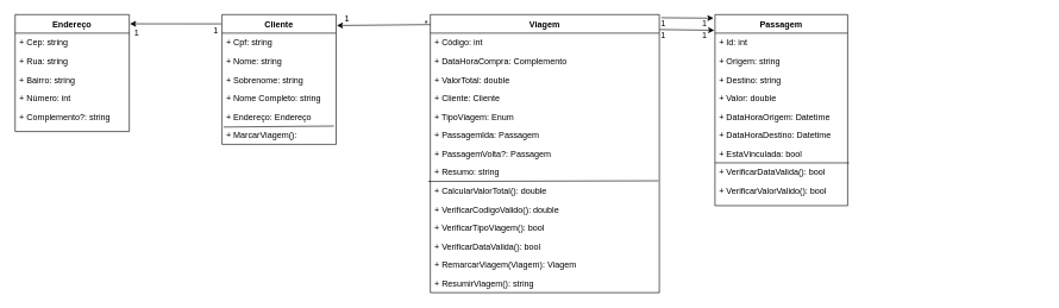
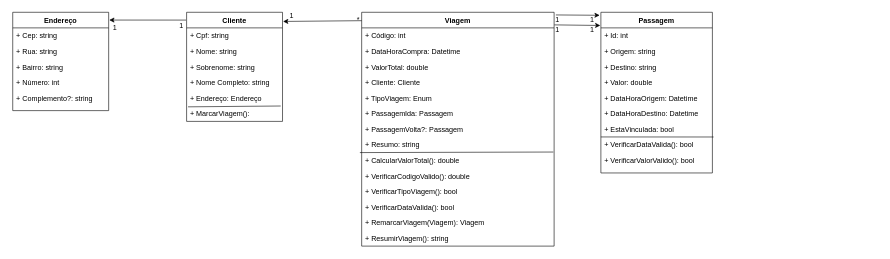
  <mxCell id="0" />
  <mxCell id="1" parent="0" />
  <mxCell id="2" value="Viagem" style="swimlane;fontStyle=1;align=center;verticalAlign=top;childLayout=stackLayout;horizontal=1;startSize=26;horizontalStack=0;resizeParent=1;resizeLast=0;collapsible=1;marginBottom=0;rounded=0;shadow=0;strokeWidth=1;" parent="1" vertex="1"><mxGeometry x="602" y="20" width="321" height="390" as="geometry"><mxRectangle x="550" y="140" width="160" height="26" as="alternateBounds" /></mxGeometry></mxCell>
  <mxCell id="3" value="+ Código: int" style="text;align=left;verticalAlign=top;spacingLeft=4;spacingRight=4;overflow=hidden;rotatable=0;points=[[0,0.5],[1,0.5]];portConstraint=eastwest;" parent="2" vertex="1"><mxGeometry y="26" width="321" height="26" as="geometry" /></mxCell>
- <mxCell id="4" value="+ DataHoraCompra: Complemento" style="text;align=left;verticalAlign=top;spacingLeft=4;spacingRight=4;overflow=hidden;rotatable=0;points=[[0,0.5],[1,0.5]];portConstraint=eastwest;rounded=0;shadow=0;html=0;" parent="2" vertex="1"><mxGeometry y="52" width="321" height="26" as="geometry" /></mxCell>
+ <mxCell id="4" value="+ DataHoraCompra: Datetime" style="text;align=left;verticalAlign=top;spacingLeft=4;spacingRight=4;overflow=hidden;rotatable=0;points=[[0,0.5],[1,0.5]];portConstraint=eastwest;rounded=0;shadow=0;html=0;" parent="2" vertex="1"><mxGeometry y="52" width="321" height="26" as="geometry" /></mxCell>
  <mxCell id="5" value="+ ValorTotal: double" style="text;align=left;verticalAlign=top;spacingLeft=4;spacingRight=4;overflow=hidden;rotatable=0;points=[[0,0.5],[1,0.5]];portConstraint=eastwest;rounded=0;shadow=0;html=0;" parent="2" vertex="1"><mxGeometry y="78" width="321" height="26" as="geometry" /></mxCell>
  <mxCell id="6" value="+ Cliente: Cliente" style="text;align=left;verticalAlign=top;spacingLeft=4;spacingRight=4;overflow=hidden;rotatable=0;points=[[0,0.5],[1,0.5]];portConstraint=eastwest;rounded=0;shadow=0;html=0;" parent="2" vertex="1"><mxGeometry y="104" width="321" height="26" as="geometry" /></mxCell>
  <mxCell id="7" value="+ TipoViagem: Enum" style="text;align=left;verticalAlign=top;spacingLeft=4;spacingRight=4;overflow=hidden;rotatable=0;points=[[0,0.5],[1,0.5]];portConstraint=eastwest;rounded=0;shadow=0;html=0;" parent="2" vertex="1"><mxGeometry y="130" width="321" height="26" as="geometry" /></mxCell>
  <mxCell id="8" value="+ PassagemIda: Passagem" style="text;align=left;verticalAlign=top;spacingLeft=4;spacingRight=4;overflow=hidden;rotatable=0;points=[[0,0.5],[1,0.5]];portConstraint=eastwest;rounded=0;shadow=0;html=0;" parent="2" vertex="1"><mxGeometry y="156" width="321" height="26" as="geometry" /></mxCell>
  <mxCell id="9" value="+ PassagemVolta?: Passagem" style="text;align=left;verticalAlign=top;spacingLeft=4;spacingRight=4;overflow=hidden;rotatable=0;points=[[0,0.5],[1,0.5]];portConstraint=eastwest;rounded=0;shadow=0;html=0;" parent="2" vertex="1"><mxGeometry y="182" width="321" height="26" as="geometry" /></mxCell>
  <mxCell id="10" value="+ Resumo: string" style="text;align=left;verticalAlign=top;spacingLeft=4;spacingRight=4;overflow=hidden;rotatable=0;points=[[0,0.5],[1,0.5]];portConstraint=eastwest;rounded=0;shadow=0;html=0;" parent="2" vertex="1"><mxGeometry y="208" width="321" height="26" as="geometry" /></mxCell>
  <mxCell id="11" value="+ CalcularValorTotal(): double" style="text;align=left;verticalAlign=top;spacingLeft=4;spacingRight=4;overflow=hidden;rotatable=0;points=[[0,0.5],[1,0.5]];portConstraint=eastwest;rounded=0;shadow=0;html=0;" parent="2" vertex="1"><mxGeometry y="234" width="321" height="26" as="geometry" /></mxCell>
  <mxCell id="12" value="" style="endArrow=none;html=1;rounded=0;entryX=0.996;entryY=0.965;entryDx=0;entryDy=0;entryPerimeter=0;" parent="2" target="10" edge="1"><mxGeometry y="234" width="50" height="50" relative="1" as="geometry"><mxPoint x="-3" y="234" as="sourcePoint" /><mxPoint x="195" y="234" as="targetPoint" /></mxGeometry></mxCell>
  <mxCell id="13" value="+ VerificarCodigoValido(): double" style="text;align=left;verticalAlign=top;spacingLeft=4;spacingRight=4;overflow=hidden;rotatable=0;points=[[0,0.5],[1,0.5]];portConstraint=eastwest;rounded=0;shadow=0;html=0;" parent="2" vertex="1"><mxGeometry y="260" width="321" height="26" as="geometry" /></mxCell>
  <mxCell id="14" value="+ VerificarTipoViagem(): bool" style="text;align=left;verticalAlign=top;spacingLeft=4;spacingRight=4;overflow=hidden;rotatable=0;points=[[0,0.5],[1,0.5]];portConstraint=eastwest;rounded=0;shadow=0;html=0;" parent="2" vertex="1"><mxGeometry y="286" width="321" height="26" as="geometry" /></mxCell>
  <mxCell id="15" value="+ VerificarDataValida(): bool" style="text;align=left;verticalAlign=top;spacingLeft=4;spacingRight=4;overflow=hidden;rotatable=0;points=[[0,0.5],[1,0.5]];portConstraint=eastwest;rounded=0;shadow=0;html=0;" parent="2" vertex="1"><mxGeometry y="312" width="321" height="26" as="geometry" /></mxCell>
  <mxCell id="16" value="+ RemarcarViagem(Viagem): Viagem" style="text;align=left;verticalAlign=top;spacingLeft=4;spacingRight=4;overflow=hidden;rotatable=0;points=[[0,0.5],[1,0.5]];portConstraint=eastwest;rounded=0;shadow=0;html=0;" vertex="1" parent="2"><mxGeometry y="338" width="321" height="26" as="geometry" /></mxCell>
  <mxCell id="17" value="+ ResumirViagem(): string" style="text;align=left;verticalAlign=top;spacingLeft=4;spacingRight=4;overflow=hidden;rotatable=0;points=[[0,0.5],[1,0.5]];portConstraint=eastwest;rounded=0;shadow=0;html=0;" vertex="1" parent="2"><mxGeometry y="364" width="321" height="26" as="geometry" /></mxCell>
  <mxCell id="18" value="Cliente" style="swimlane;fontStyle=1;align=center;verticalAlign=top;childLayout=stackLayout;horizontal=1;startSize=26;horizontalStack=0;resizeParent=1;resizeLast=0;collapsible=1;marginBottom=0;rounded=0;shadow=0;strokeWidth=1;" parent="1" vertex="1"><mxGeometry x="310" y="20" width="160" height="182" as="geometry"><mxRectangle x="230" y="140" width="160" height="26" as="alternateBounds" /></mxGeometry></mxCell>
  <mxCell id="19" value="+ Cpf: string" style="text;align=left;verticalAlign=top;spacingLeft=4;spacingRight=4;overflow=hidden;rotatable=0;points=[[0,0.5],[1,0.5]];portConstraint=eastwest;" parent="18" vertex="1"><mxGeometry y="26" width="160" height="26" as="geometry" /></mxCell>
  <mxCell id="20" value="+ Nome: string" style="text;align=left;verticalAlign=top;spacingLeft=4;spacingRight=4;overflow=hidden;rotatable=0;points=[[0,0.5],[1,0.5]];portConstraint=eastwest;rounded=0;shadow=0;html=0;" parent="18" vertex="1"><mxGeometry y="52" width="160" height="26" as="geometry" /></mxCell>
  <mxCell id="21" value="+ Sobrenome: string" style="text;align=left;verticalAlign=top;spacingLeft=4;spacingRight=4;overflow=hidden;rotatable=0;points=[[0,0.5],[1,0.5]];portConstraint=eastwest;rounded=0;shadow=0;html=0;" parent="18" vertex="1"><mxGeometry y="78" width="160" height="26" as="geometry" /></mxCell>
  <mxCell id="22" value="+ Nome Completo: string" style="text;align=left;verticalAlign=top;spacingLeft=4;spacingRight=4;overflow=hidden;rotatable=0;points=[[0,0.5],[1,0.5]];portConstraint=eastwest;rounded=0;shadow=0;html=0;" parent="18" vertex="1"><mxGeometry y="104" width="160" height="26" as="geometry" /></mxCell>
  <mxCell id="23" value="+ Endereço: Endereço" style="text;align=left;verticalAlign=top;spacingLeft=4;spacingRight=4;overflow=hidden;rotatable=0;points=[[0,0.5],[1,0.5]];portConstraint=eastwest;rounded=0;shadow=0;html=0;" parent="18" vertex="1"><mxGeometry y="130" width="160" height="26" as="geometry" /></mxCell>
  <mxCell id="24" value="+ MarcarViagem():" style="text;align=left;verticalAlign=top;spacingLeft=4;spacingRight=4;overflow=hidden;rotatable=0;points=[[0,0.5],[1,0.5]];portConstraint=eastwest;rounded=0;shadow=0;html=0;" parent="18" vertex="1"><mxGeometry y="156" width="160" height="26" as="geometry" /></mxCell>
  <mxCell id="25" value="" style="endArrow=none;html=1;rounded=0;exitX=0.015;exitY=0.065;exitDx=0;exitDy=0;exitPerimeter=0;entryX=0.981;entryY=0.012;entryDx=0;entryDy=0;entryPerimeter=0;" parent="18" source="24" target="24" edge="1"><mxGeometry width="50" height="50" relative="1" as="geometry"><mxPoint x="224" y="190" as="sourcePoint" /><mxPoint x="274" y="140" as="targetPoint" /></mxGeometry></mxCell>
  <mxCell id="26" value="Endereço" style="swimlane;fontStyle=1;align=center;verticalAlign=top;childLayout=stackLayout;horizontal=1;startSize=26;horizontalStack=0;resizeParent=1;resizeLast=0;collapsible=1;marginBottom=0;rounded=0;shadow=0;strokeWidth=1;" parent="1" vertex="1"><mxGeometry y="20" width="160" height="164" as="geometry" x="20"><mxRectangle x="340" y="380" width="170" height="26" as="alternateBounds" /></mxGeometry></mxCell>
  <mxCell id="27" value="+ Cep: string" style="text;align=left;verticalAlign=top;spacingLeft=4;spacingRight=4;overflow=hidden;rotatable=0;points=[[0,0.5],[1,0.5]];portConstraint=eastwest;" parent="26" vertex="1"><mxGeometry y="26" width="160" height="26" as="geometry" /></mxCell>
  <mxCell id="28" value="+ Rua: string" style="text;align=left;verticalAlign=top;spacingLeft=4;spacingRight=4;overflow=hidden;rotatable=0;points=[[0,0.5],[1,0.5]];portConstraint=eastwest;" parent="26" vertex="1"><mxGeometry y="52" width="160" height="26" as="geometry" /></mxCell>
  <mxCell id="29" value="+ Bairro: string" style="text;align=left;verticalAlign=top;spacingLeft=4;spacingRight=4;overflow=hidden;rotatable=0;points=[[0,0.5],[1,0.5]];portConstraint=eastwest;" parent="26" vertex="1"><mxGeometry y="78" width="160" height="26" as="geometry" /></mxCell>
  <mxCell id="30" value="+ Número: int" style="text;align=left;verticalAlign=top;spacingLeft=4;spacingRight=4;overflow=hidden;rotatable=0;points=[[0,0.5],[1,0.5]];portConstraint=eastwest;" parent="26" vertex="1"><mxGeometry y="104" width="160" height="26" as="geometry" /></mxCell>
  <mxCell id="31" value="+ Complemento?: string" style="text;align=left;verticalAlign=top;spacingLeft=4;spacingRight=4;overflow=hidden;rotatable=0;points=[[0,0.5],[1,0.5]];portConstraint=eastwest;" parent="26" vertex="1"><mxGeometry y="130" width="160" height="26" as="geometry" /></mxCell>
  <mxCell id="32" value="Passagem" style="swimlane;fontStyle=1;align=center;verticalAlign=top;childLayout=stackLayout;horizontal=1;startSize=26;horizontalStack=0;resizeParent=1;resizeLast=0;collapsible=1;marginBottom=0;rounded=0;shadow=0;strokeWidth=1;" parent="1" vertex="1"><mxGeometry x="1001" y="20" width="186" height="268" as="geometry"><mxRectangle x="550" y="140" width="160" height="26" as="alternateBounds" /></mxGeometry></mxCell>
  <mxCell id="33" value="+ Id: int" style="text;align=left;verticalAlign=top;spacingLeft=4;spacingRight=4;overflow=hidden;rotatable=0;points=[[0,0.5],[1,0.5]];portConstraint=eastwest;" parent="32" vertex="1"><mxGeometry y="26" width="186" height="26" as="geometry" /></mxCell>
  <mxCell id="34" value="+ Origem: string" style="text;align=left;verticalAlign=top;spacingLeft=4;spacingRight=4;overflow=hidden;rotatable=0;points=[[0,0.5],[1,0.5]];portConstraint=eastwest;rounded=0;shadow=0;html=0;" parent="32" vertex="1"><mxGeometry y="52" width="186" height="26" as="geometry" /></mxCell>
  <mxCell id="35" value="+ Destino: string" style="text;align=left;verticalAlign=top;spacingLeft=4;spacingRight=4;overflow=hidden;rotatable=0;points=[[0,0.5],[1,0.5]];portConstraint=eastwest;rounded=0;shadow=0;html=0;" parent="32" vertex="1"><mxGeometry y="78" width="186" height="26" as="geometry" /></mxCell>
  <mxCell id="36" value="+ Valor: double" style="text;align=left;verticalAlign=top;spacingLeft=4;spacingRight=4;overflow=hidden;rotatable=0;points=[[0,0.5],[1,0.5]];portConstraint=eastwest;rounded=0;shadow=0;html=0;" parent="32" vertex="1"><mxGeometry y="104" width="186" height="26" as="geometry" /></mxCell>
  <mxCell id="37" value="+ DataHoraOrigem: Datetime" style="text;align=left;verticalAlign=top;spacingLeft=4;spacingRight=4;overflow=hidden;rotatable=0;points=[[0,0.5],[1,0.5]];portConstraint=eastwest;rounded=0;shadow=0;html=0;" parent="32" vertex="1"><mxGeometry y="130" width="186" height="26" as="geometry" /></mxCell>
  <mxCell id="38" value="+ DataHoraDestino: Datetime" style="text;align=left;verticalAlign=top;spacingLeft=4;spacingRight=4;overflow=hidden;rotatable=0;points=[[0,0.5],[1,0.5]];portConstraint=eastwest;rounded=0;shadow=0;html=0;" parent="32" vertex="1"><mxGeometry y="156" width="186" height="26" as="geometry" /></mxCell>
  <mxCell id="39" value="+ EstaVinculada: bool" style="text;align=left;verticalAlign=top;spacingLeft=4;spacingRight=4;overflow=hidden;rotatable=0;points=[[0,0.5],[1,0.5]];portConstraint=eastwest;rounded=0;shadow=0;html=0;" vertex="1" parent="32"><mxGeometry y="182" width="186" height="26" as="geometry" /></mxCell>
  <mxCell id="40" value="+ VerificarDataValida(): bool" style="text;align=left;verticalAlign=top;spacingLeft=4;spacingRight=4;overflow=hidden;rotatable=0;points=[[0,0.5],[1,0.5]];portConstraint=eastwest;rounded=0;shadow=0;html=0;" vertex="1" parent="32"><mxGeometry y="208" width="186" height="26" as="geometry" /></mxCell>
  <mxCell id="41" value="+ VerificarValorValido(): bool" style="text;align=left;verticalAlign=top;spacingLeft=4;spacingRight=4;overflow=hidden;rotatable=0;points=[[0,0.5],[1,0.5]];portConstraint=eastwest;rounded=0;shadow=0;html=0;" vertex="1" parent="32"><mxGeometry y="234" width="186" height="26" as="geometry" /></mxCell>
  <mxCell id="42" value="" style="resizable=0;align=left;verticalAlign=bottom;labelBackgroundColor=none;fontSize=12;" parent="1" connectable="0" vertex="1"><mxGeometry x="400" y="189.235" as="geometry"><mxPoint x="-216" y="-82" as="offset" /></mxGeometry></mxCell>
  <mxCell id="43" value="1" style="resizable=0;align=right;verticalAlign=bottom;labelBackgroundColor=none;fontSize=12;" parent="1" connectable="0" vertex="1"><mxGeometry x="664" y="114" as="geometry"><mxPoint x="-469" y="-60" as="offset" /></mxGeometry></mxCell>
  <mxCell id="44" value="" style="resizable=0;align=right;verticalAlign=bottom;labelBackgroundColor=none;fontSize=12;" parent="1" connectable="0" vertex="1"><mxGeometry x="738" y="196" as="geometry"><mxPoint x="-469" y="-60" as="offset" /></mxGeometry></mxCell>
  <mxCell id="45" value="1" style="resizable=0;align=right;verticalAlign=bottom;labelBackgroundColor=none;fontSize=12;" parent="1" connectable="0" vertex="1"><mxGeometry x="775" y="111" as="geometry"><mxPoint x="-469" y="-60" as="offset" /></mxGeometry></mxCell>
  <mxCell id="46" value="" style="endArrow=classic;html=1;rounded=0;entryX=1.006;entryY=0.079;entryDx=0;entryDy=0;entryPerimeter=0;" parent="1" target="26" edge="1"><mxGeometry width="50" height="50" relative="1" as="geometry"><mxPoint x="309" y="33" as="sourcePoint" /><mxPoint x="184" y="111" as="targetPoint" /></mxGeometry></mxCell>
  <mxCell id="47" value="1" style="resizable=0;align=right;verticalAlign=bottom;labelBackgroundColor=none;fontSize=12;" parent="1" connectable="0" vertex="1"><mxGeometry x="960" y="97" as="geometry"><mxPoint x="-470" y="-63" as="offset" /></mxGeometry></mxCell>
  <mxCell id="48" value="*" style="resizable=0;align=right;verticalAlign=bottom;labelBackgroundColor=none;fontSize=12;" parent="1" connectable="0" vertex="1"><mxGeometry x="1069" y="100" as="geometry"><mxPoint x="-469" y="-60" as="offset" /></mxGeometry></mxCell>
  <mxCell id="49" value="" style="endArrow=classic;html=1;rounded=0;entryX=1.006;entryY=0.084;entryDx=0;entryDy=0;entryPerimeter=0;" parent="1" target="18" edge="1"><mxGeometry width="50" height="50" relative="1" as="geometry"><mxPoint x="602" y="34" as="sourcePoint" /><mxPoint x="445" y="305" as="targetPoint" /></mxGeometry></mxCell>
  <mxCell id="50" value="" style="endArrow=classic;html=1;rounded=0;exitX=1.009;exitY=0.036;exitDx=0;exitDy=0;exitPerimeter=0;" parent="1" edge="1"><mxGeometry width="50" height="50" relative="1" as="geometry"><mxPoint x="925.889" y="24.42" as="sourcePoint" /><mxPoint x="999" y="25" as="targetPoint" /></mxGeometry></mxCell>
  <mxCell id="51" value="1" style="resizable=0;align=right;verticalAlign=bottom;labelBackgroundColor=none;fontSize=12;" parent="1" connectable="0" vertex="1"><mxGeometry x="1403" y="104" as="geometry"><mxPoint x="-470" y="-63" as="offset" /></mxGeometry></mxCell>
  <mxCell id="52" value="1" style="resizable=0;align=right;verticalAlign=bottom;labelBackgroundColor=none;fontSize=12;" parent="1" connectable="0" vertex="1"><mxGeometry x="1461" y="104" as="geometry"><mxPoint x="-470" y="-63" as="offset" /></mxGeometry></mxCell>
  <mxCell id="53" value="" style="endArrow=classic;html=1;rounded=0;exitX=1.009;exitY=0.036;exitDx=0;exitDy=0;exitPerimeter=0;" parent="1" edge="1"><mxGeometry width="50" height="50" relative="1" as="geometry"><mxPoint x="923.449" y="41" as="sourcePoint" /><mxPoint x="1000" y="42" as="targetPoint" /></mxGeometry></mxCell>
  <mxCell id="54" value="1" style="resizable=0;align=right;verticalAlign=bottom;labelBackgroundColor=none;fontSize=12;" parent="1" connectable="0" vertex="1"><mxGeometry x="1403" y="121" as="geometry"><mxPoint x="-470" y="-63" as="offset" /></mxGeometry></mxCell>
  <mxCell id="55" value="1" style="resizable=0;align=right;verticalAlign=bottom;labelBackgroundColor=none;fontSize=12;" parent="1" connectable="0" vertex="1"><mxGeometry x="1461" y="121" as="geometry"><mxPoint x="-470" y="-63" as="offset" /></mxGeometry></mxCell>
  <mxCell id="56" value="" style="endArrow=none;html=1;rounded=0;" edge="1" parent="1"><mxGeometry y="234" width="50" height="50" relative="1" as="geometry"><mxPoint x="1001" y="227.91" as="sourcePoint" /><mxPoint x="1189" y="228" as="targetPoint" /></mxGeometry></mxCell>
